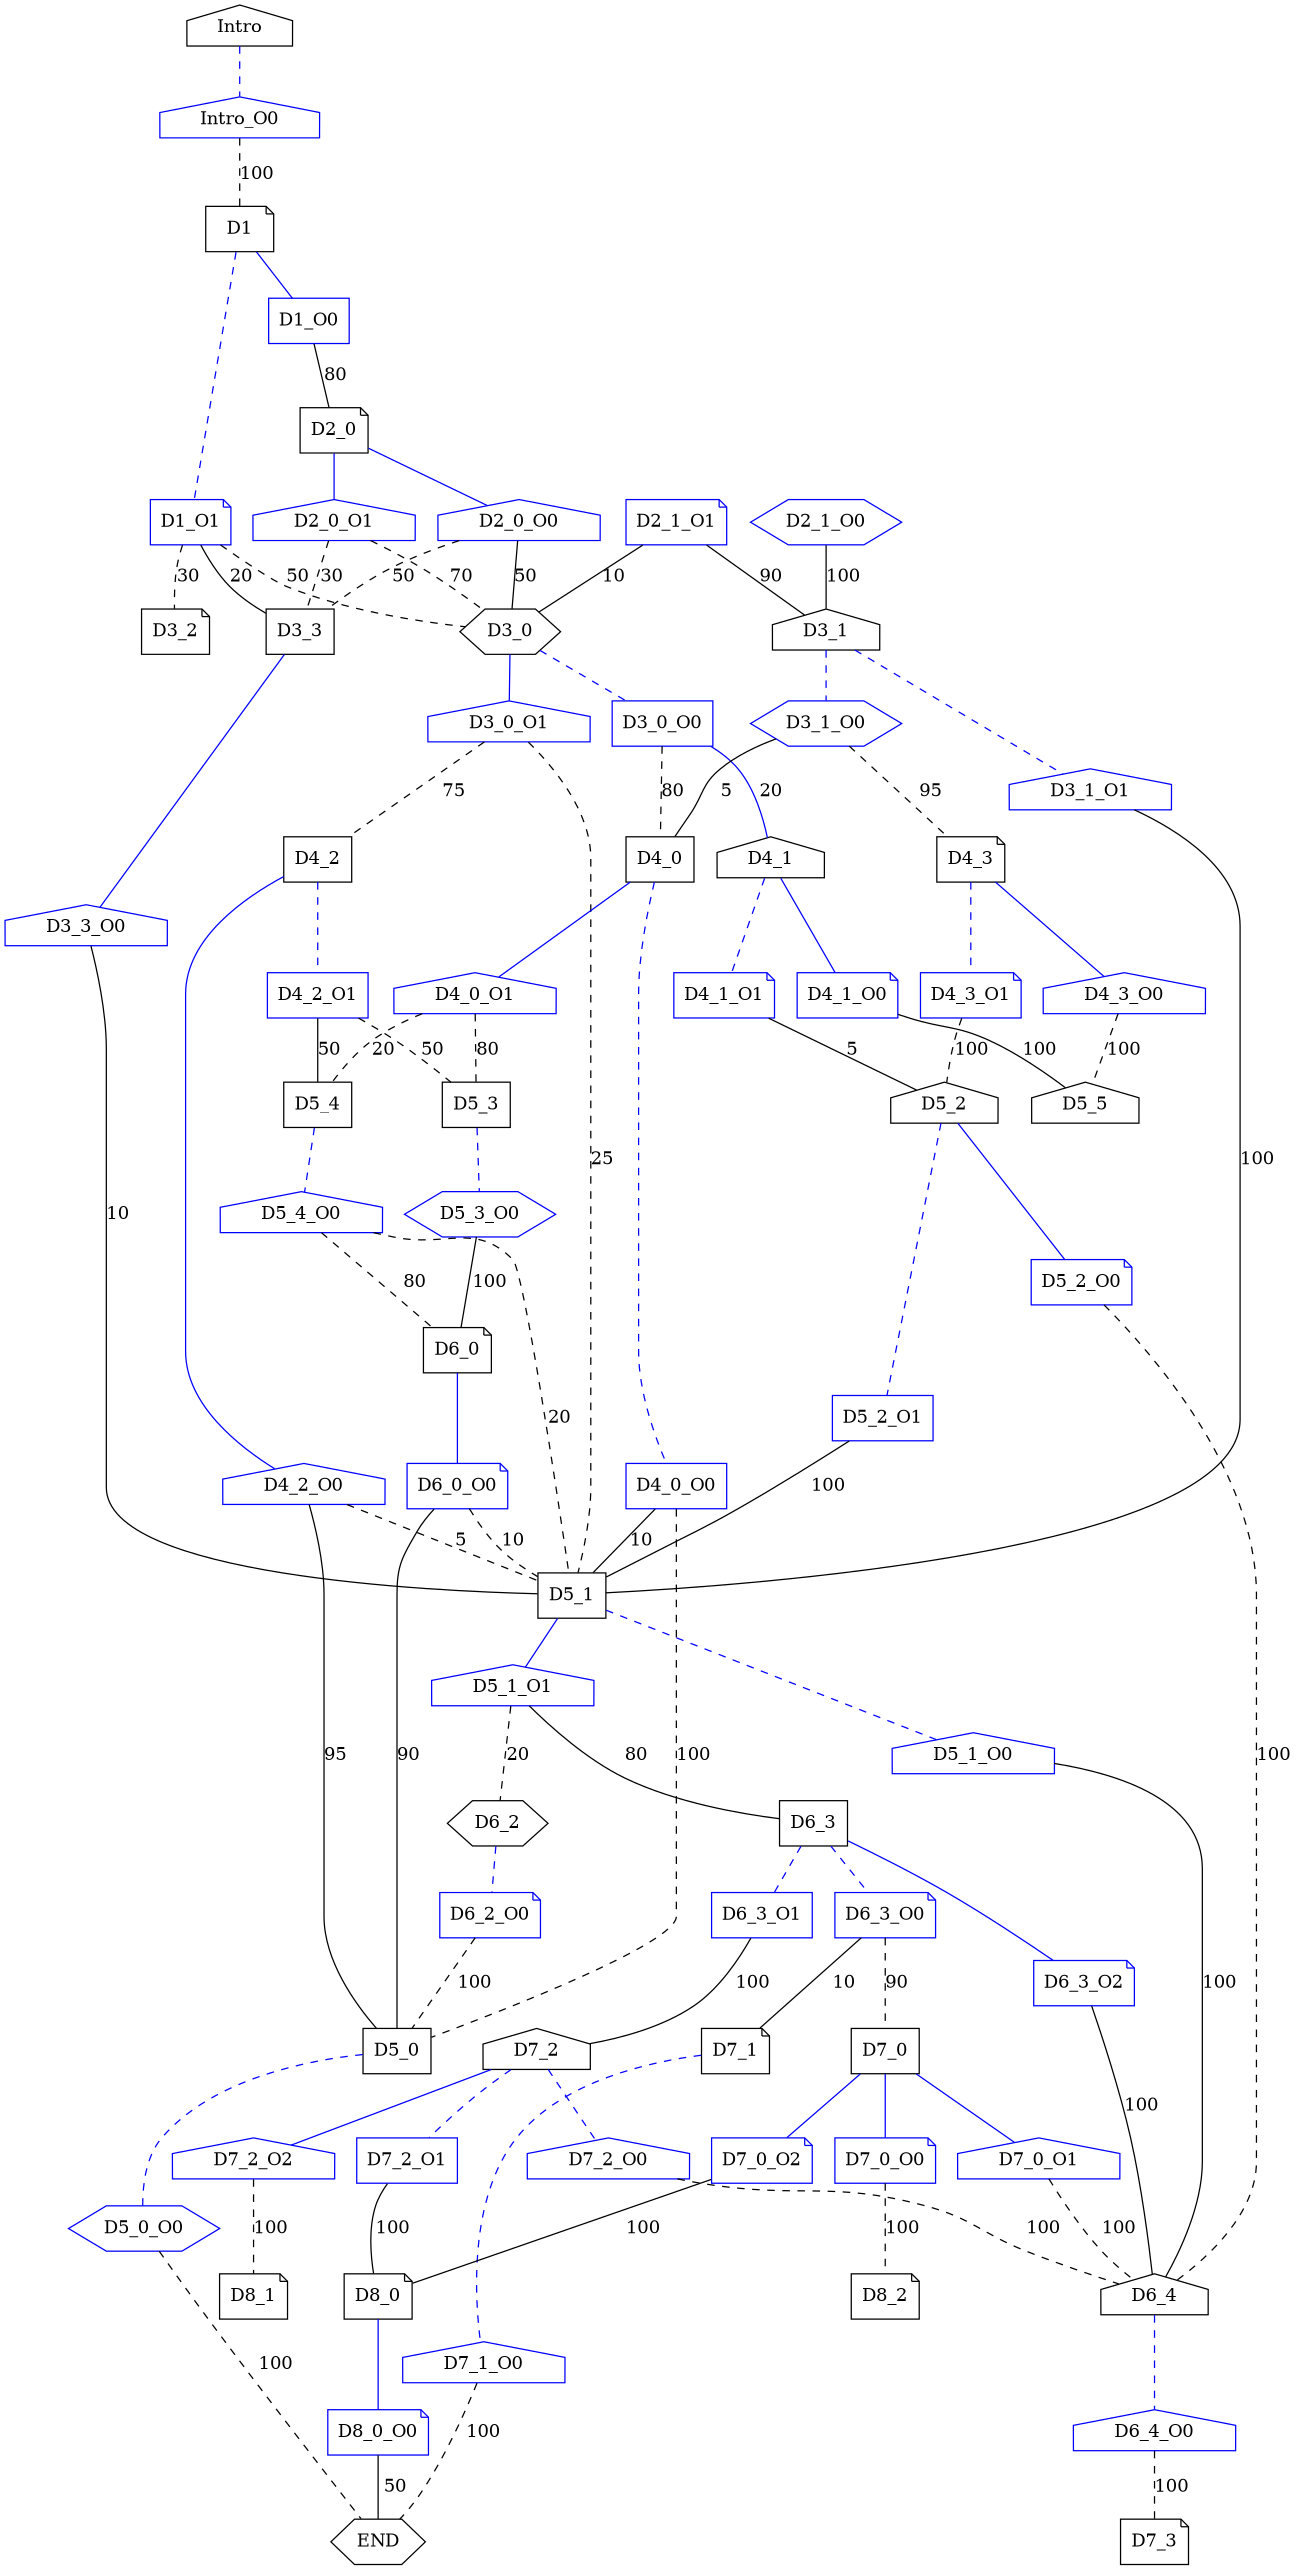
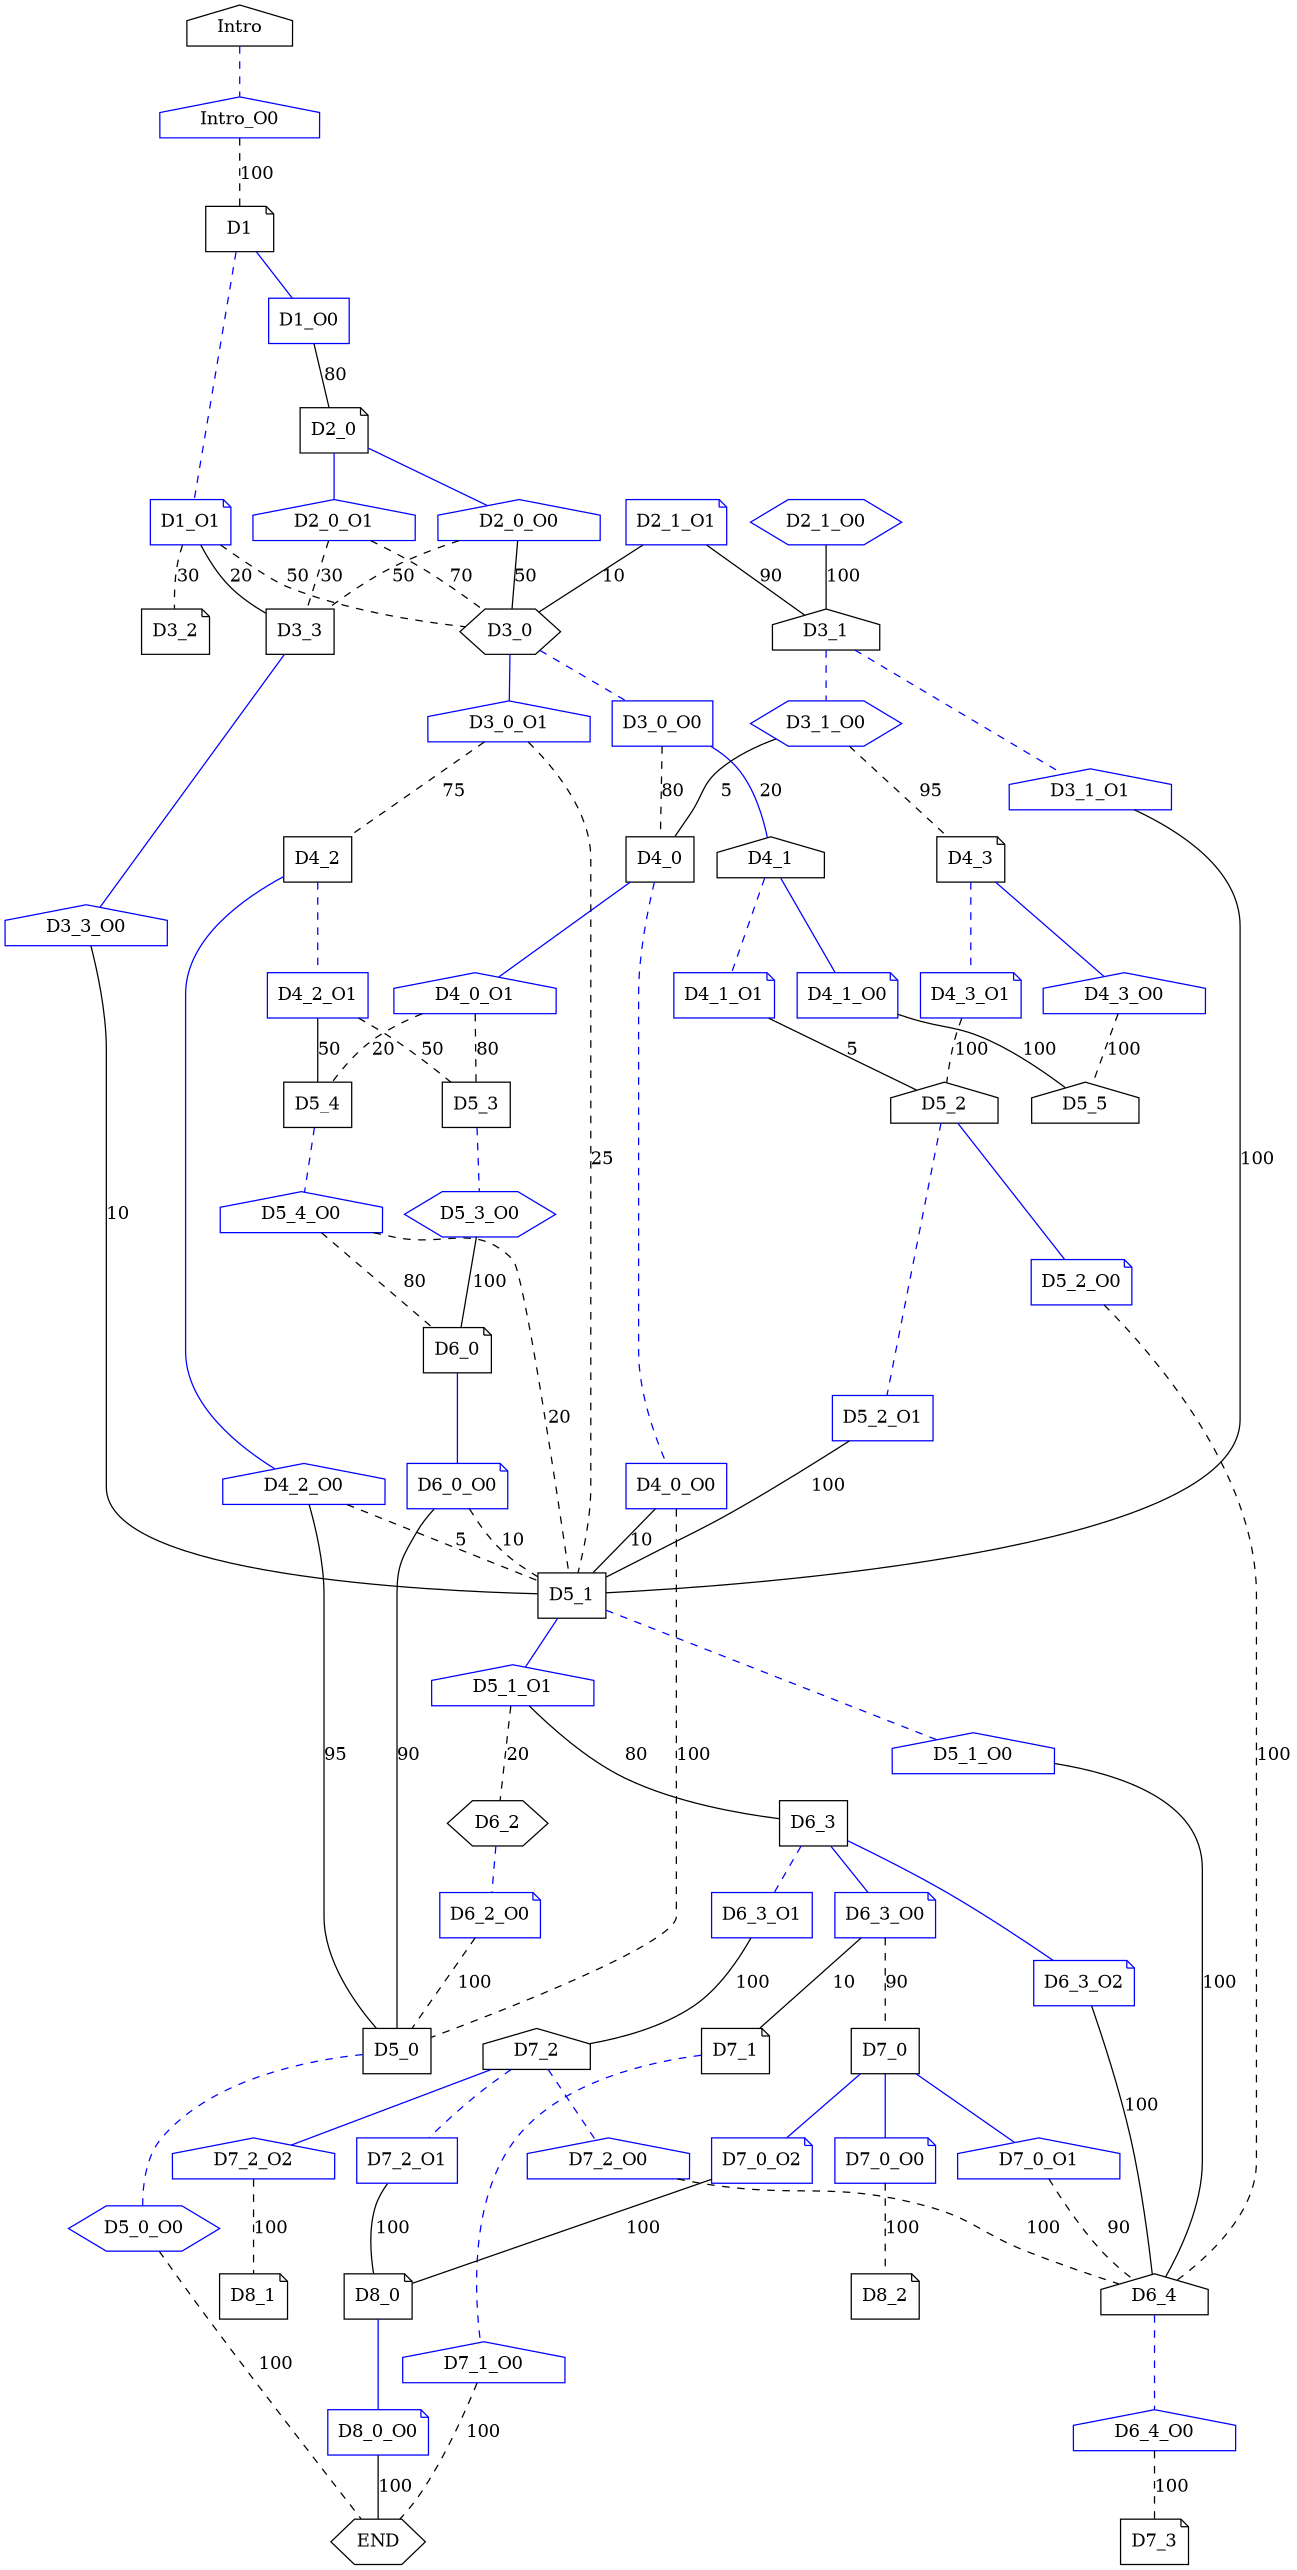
  graph {
    node [shape=house color=blue]
    edge [style=dashed]
    Intro [color=""]
    Intro_O0
    D1 [shape=note color=""]
    D1_O0 [shape=box]
    D1_O1 [shape=note]
    D2_0 [shape=note color=""]
    D3_0 [shape=hexagon color=""]
    D3_2 [shape=note color=""]
    D3_3 [shape=box color=""]
    D2_0_O0
    D2_0_O1
    D2_1_O0 [shape=hexagon]
    D3_1 [color=""]
    D2_1_O1 [shape=note]
    D3_0_O0 [shape=box]
    D3_0_O1
    D3_3_O0
    D4_0 [shape=box color=""]
    D4_1 [color=""]
    D4_2 [shape=box color=""]
    D5_1 [shape=box color=""]
    D3_1_O0 [shape=hexagon]
    D3_1_O1
    D4_3 [shape=note color=""]
    D4_0_O0 [shape=box]
    D4_0_O1
    D4_1_O0 [shape=note]
    D4_1_O1 [shape=note]
    D5_0 [shape=box color=""]
    D5_3 [shape=box color=""]
    D5_4 [shape=box color=""]
    D5_5 [color=""]
    D5_2 [color=""]
    D4_2_O0
    D4_2_O1 [shape=box]
    D5_1_O0
    D5_1_O1
    D6_4 [color=""]
    D6_3 [shape=box color=""]
    D6_2 [shape=hexagon color=""]
    D4_3_O0
    D4_3_O1 [shape=note]
    D5_0_O0 [shape=hexagon]
    END [shape=hexagon color=""]
    D5_3_O0 [shape=hexagon]
    D5_4_O0
    D6_0 [shape=note color=""]
    D5_2_O0 [shape=note]
    D5_2_O1 [shape=box]
    D6_4_O0
    D7_3 [shape=note color=""]
    D6_3_O0 [shape=note]
    D6_3_O1 [shape=box]
    D6_3_O2 [shape=note]
    D6_2_O0 [shape=note]
    D7_0 [shape=box color=""]
    D7_1 [shape=note color=""]
    D7_2 [color=""]
    D6_0_O0 [shape=note]
    D7_0_O0 [shape=note]
    D7_0_O1
    D7_0_O2 [shape=note]
    D7_1_O0
    D8_2 [shape=note color=""]
    D8_0 [shape=note color=""]
    D7_2_O0
    D7_2_O1 [shape=box]
    D7_2_O2
    D8_1 [shape=note color=""]
    D8_0_O0 [shape=note]
    Intro -- Intro_O0 [color=blue]
    Intro_O0 -- D1 [label=100]
    D1 -- D1_O0 [color=blue style=solid]
    D1 -- D1_O1 [color=blue]
    D1_O0 -- D2_0 [label=80 style=solid]
    D1_O1 -- D3_0 [label=50]
    D1_O1 -- D3_2 [label=30]
    D1_O1 -- D3_3 [label=20 style=solid]
    D2_0 -- D2_0_O0 [color=blue style=solid]
    D2_0 -- D2_0_O1 [color=blue style=solid]
    D3_0 -- D3_0_O0 [color=blue]
    D3_0 -- D3_0_O1 [color=blue style=solid]
    D3_3 -- D3_3_O0 [color=blue style=solid]
    D2_0_O0 -- D3_0 [label=50 style=solid]
    D2_0_O0 -- D3_3 [label=50]
    D2_0_O1 -- D3_0 [label=70]
    D2_0_O1 -- D3_3 [label=30]
    D2_1_O0 -- D3_1 [label=100 style=solid]
    D3_1 -- D3_1_O0 [color=blue]
    D3_1 -- D3_1_O1 [color=blue]
    D2_1_O1 -- D3_0 [label=10 style=solid]
    D2_1_O1 -- D3_1 [label=90 style=solid]
    D3_0_O0 -- D4_0 [label=80]
    D3_0_O0 -- D4_1 [color=blue label=20 style=solid]
    D3_0_O1 -- D4_2 [label=75]
    D3_0_O1 -- D5_1 [label=25]
    D3_3_O0 -- D5_1 [label=10 style=solid]
    D4_0 -- D4_0_O0 [color=blue]
    D4_0 -- D4_0_O1 [color=blue style=solid]
    D4_1 -- D4_1_O0 [color=blue style=solid]
    D4_1 -- D4_1_O1 [color=blue]
    D4_2 -- D4_2_O0 [color=blue style=solid]
    D4_2 -- D4_2_O1 [color=blue]
    D5_1 -- D5_1_O0 [color=blue]
    D5_1 -- D5_1_O1 [color=blue style=solid]
    D3_1_O0 -- D4_0 [label=5 style=solid]
    D3_1_O0 -- D4_3 [label=95]
    D3_1_O1 -- D5_1 [label=100 style=solid]
    D4_3 -- D4_3_O0 [color=blue style=solid]
    D4_3 -- D4_3_O1 [color=blue]
    D4_0_O0 -- D5_1 [label=10 style=solid]
    D4_0_O0 -- D5_0 [label=100]
    D4_0_O1 -- D5_3 [label=80]
    D4_0_O1 -- D5_4 [label=20]
    D4_1_O0 -- D5_5 [label=100 style=solid]
    D4_1_O1 -- D5_2 [label=5 style=solid]
    D5_0 -- D5_0_O0 [color=blue]
    D5_3 -- D5_3_O0 [color=blue]
    D5_4 -- D5_4_O0 [color=blue]
    D5_2 -- D5_2_O0 [color=blue style=solid]
    D5_2 -- D5_2_O1 [color=blue]
    D4_2_O0 -- D5_1 [label=5]
    D4_2_O0 -- D5_0 [label=95 style=solid]
    D4_2_O1 -- D5_3 [label=50]
    D4_2_O1 -- D5_4 [label=50 style=solid]
    D5_1_O0 -- D6_4 [label=100 style=solid]
    D5_1_O1 -- D6_3 [label=80 style=solid]
    D5_1_O1 -- D6_2 [label=20]
    D6_4 -- D6_4_O0 [color=blue]
-   D6_3 -- D6_3_O0 [color=blue]
+   D6_3 -- D6_3_O0 [color=blue style=solid]
    D6_3 -- D6_3_O1 [color=blue]
    D6_3 -- D6_3_O2 [color=blue style=solid]
    D6_2 -- D6_2_O0 [color=blue]
    D4_3_O0 -- D5_5 [label=100]
    D4_3_O1 -- D5_2 [label=100]
    D5_0_O0 -- END [label=100]
    D5_3_O0 -- D6_0 [label=100 style=solid]
    D5_4_O0 -- D5_1 [label=20]
    D5_4_O0 -- D6_0 [label=80]
    D6_0 -- D6_0_O0 [color=blue style=solid]
    D5_2_O0 -- D6_4 [label=100]
    D5_2_O1 -- D5_1 [label=100 style=solid]
    D6_4_O0 -- D7_3 [label=100]
    D6_3_O0 -- D7_0 [label=90]
    D6_3_O0 -- D7_1 [label=10 style=solid]
    D6_3_O1 -- D7_2 [label=100 style=solid]
    D6_3_O2 -- D6_4 [label=100 style=solid]
    D6_2_O0 -- D5_0 [label=100]
    D7_0 -- D7_0_O0 [color=blue style=solid]
    D7_0 -- D7_0_O1 [color=blue style=solid]
    D7_0 -- D7_0_O2 [color=blue style=solid]
    D7_1 -- D7_1_O0 [color=blue]
    D7_2 -- D7_2_O0 [color=blue]
    D7_2 -- D7_2_O1 [color=blue]
    D7_2 -- D7_2_O2 [color=blue style=solid]
    D6_0_O0 -- D5_1 [label=10]
    D6_0_O0 -- D5_0 [label=90 style=solid]
    D7_0_O0 -- D8_2 [label=100]
-   D7_0_O1 -- D6_4 [label=100]
+   D7_0_O1 -- D6_4 [label=90]
    D7_0_O2 -- D8_0 [label=100 style=solid]
    D7_1_O0 -- END [label=100]
    D8_0 -- D8_0_O0 [color=blue style=solid]
    D7_2_O0 -- D6_4 [label=100]
    D7_2_O1 -- D8_0 [label=100 style=solid]
    D7_2_O2 -- D8_1 [label=100]
-   D8_0_O0 -- END [label=50 style=solid]
+   D8_0_O0 -- END [label=100 style=solid]
  }
